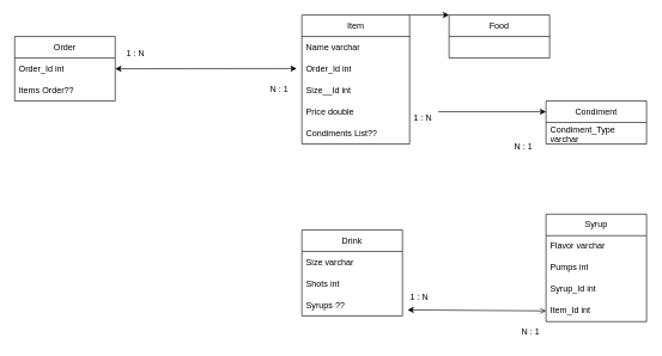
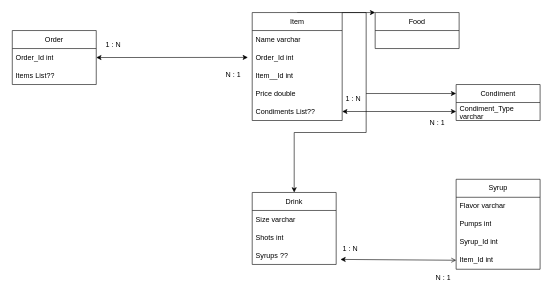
  <mxCell id="0" style=";html=1;" />
  <mxCell id="1" style=";html=1;" parent="0" />
+ <mxCell id="2" value="" style="endArrow=classic;html=1;rounded=0;exitX=0.5;exitY=0;exitDx=0;exitDy=0;entryX=0.5;entryY=0;entryDx=0;entryDy=0;" edge="1" parent="1" source="3" target="9"><mxGeometry width="50" height="50" relative="1" as="geometry"><mxPoint x="380" y="360" as="sourcePoint" /><mxPoint x="430" y="310" as="targetPoint" /><Array as="points"><mxPoint x="610" y="20" /><mxPoint x="610" y="220" /><mxPoint x="490" y="220" /></Array></mxGeometry></mxCell>
  <mxCell id="3" value="Item" style="swimlane;fontStyle=0;childLayout=stackLayout;horizontal=1;startSize=30;horizontalStack=0;resizeParent=1;resizeParentMax=0;resizeLast=0;collapsible=1;marginBottom=0;whiteSpace=wrap;html=1;" vertex="1" parent="1"><mxGeometry x="420" y="20" width="150" height="180" as="geometry"><mxRectangle x="810" y="200" width="60" height="30" as="alternateBounds" /></mxGeometry></mxCell>
  <mxCell id="4" value="Name varchar" style="text;strokeColor=none;fillColor=none;align=left;verticalAlign=middle;spacingLeft=4;spacingRight=4;overflow=hidden;points=[[0,0.5],[1,0.5]];portConstraint=eastwest;rotatable=0;whiteSpace=wrap;html=1;" vertex="1" parent="3"><mxGeometry y="30" width="150" height="30" as="geometry" /></mxCell>
  <mxCell id="5" value="Order_Id int" style="text;strokeColor=none;fillColor=none;align=left;verticalAlign=middle;spacingLeft=4;spacingRight=4;overflow=hidden;points=[[0,0.5],[1,0.5]];portConstraint=eastwest;rotatable=0;whiteSpace=wrap;html=1;" vertex="1" parent="3"><mxGeometry y="60" width="150" height="30" as="geometry" /></mxCell>
- <mxCell id="6" value="Size__Id int" style="text;strokeColor=none;fillColor=none;align=left;verticalAlign=middle;spacingLeft=4;spacingRight=4;overflow=hidden;points=[[0,0.5],[1,0.5]];portConstraint=eastwest;rotatable=0;whiteSpace=wrap;html=1;" vertex="1" parent="3"><mxGeometry y="90" width="150" height="30" as="geometry" /></mxCell>
+ <mxCell id="6" value="Item__Id int" style="text;strokeColor=none;fillColor=none;align=left;verticalAlign=middle;spacingLeft=4;spacingRight=4;overflow=hidden;points=[[0,0.5],[1,0.5]];portConstraint=eastwest;rotatable=0;whiteSpace=wrap;html=1;" vertex="1" parent="3"><mxGeometry y="90" width="150" height="30" as="geometry" /></mxCell>
  <mxCell id="7" value="Price double" style="text;strokeColor=none;fillColor=none;align=left;verticalAlign=middle;spacingLeft=4;spacingRight=4;overflow=hidden;points=[[0,0.5],[1,0.5]];portConstraint=eastwest;rotatable=0;whiteSpace=wrap;html=1;" vertex="1" parent="3"><mxGeometry y="120" width="150" height="30" as="geometry" /></mxCell>
  <mxCell id="8" value="Condiments List??" style="text;strokeColor=none;fillColor=none;align=left;verticalAlign=middle;spacingLeft=4;spacingRight=4;overflow=hidden;points=[[0,0.5],[1,0.5]];portConstraint=eastwest;rotatable=0;whiteSpace=wrap;html=1;" vertex="1" parent="3"><mxGeometry y="150" width="150" height="30" as="geometry" /></mxCell>
  <mxCell id="9" value="Drink" style="swimlane;fontStyle=0;childLayout=stackLayout;horizontal=1;startSize=30;horizontalStack=0;resizeParent=1;resizeParentMax=0;resizeLast=0;collapsible=1;marginBottom=0;whiteSpace=wrap;html=1;" vertex="1" parent="1"><mxGeometry x="420" y="320" width="140" height="120" as="geometry" /></mxCell>
  <mxCell id="10" value="Size varchar" style="text;strokeColor=none;fillColor=none;align=left;verticalAlign=middle;spacingLeft=4;spacingRight=4;overflow=hidden;points=[[0,0.5],[1,0.5]];portConstraint=eastwest;rotatable=0;whiteSpace=wrap;html=1;" vertex="1" parent="9"><mxGeometry y="30" width="140" height="30" as="geometry" /></mxCell>
  <mxCell id="11" value="Shots int" style="text;strokeColor=none;fillColor=none;align=left;verticalAlign=middle;spacingLeft=4;spacingRight=4;overflow=hidden;points=[[0,0.5],[1,0.5]];portConstraint=eastwest;rotatable=0;whiteSpace=wrap;html=1;" vertex="1" parent="9"><mxGeometry y="60" width="140" height="30" as="geometry" /></mxCell>
  <mxCell id="12" value="Syrups ??" style="text;strokeColor=none;fillColor=none;align=left;verticalAlign=middle;spacingLeft=4;spacingRight=4;overflow=hidden;points=[[0,0.5],[1,0.5]];portConstraint=eastwest;rotatable=0;whiteSpace=wrap;html=1;" vertex="1" parent="9"><mxGeometry y="90" width="140" height="30" as="geometry" /></mxCell>
  <mxCell id="13" value="Order" style="swimlane;fontStyle=0;childLayout=stackLayout;horizontal=1;startSize=30;horizontalStack=0;resizeParent=1;resizeParentMax=0;resizeLast=0;collapsible=1;marginBottom=0;whiteSpace=wrap;html=1;" vertex="1" parent="1"><mxGeometry x="20" y="50" width="140" height="90" as="geometry" /></mxCell>
  <mxCell id="14" value="Order_Id int" style="text;strokeColor=none;fillColor=none;align=left;verticalAlign=middle;spacingLeft=4;spacingRight=4;overflow=hidden;points=[[0,0.5],[1,0.5]];portConstraint=eastwest;rotatable=0;whiteSpace=wrap;html=1;" vertex="1" parent="13"><mxGeometry y="30" width="140" height="30" as="geometry" /></mxCell>
- <mxCell id="15" value="Items Order??" style="text;strokeColor=none;fillColor=none;align=left;verticalAlign=middle;spacingLeft=4;spacingRight=4;overflow=hidden;points=[[0,0.5],[1,0.5]];portConstraint=eastwest;rotatable=0;whiteSpace=wrap;html=1;" vertex="1" parent="13"><mxGeometry y="60" width="140" height="30" as="geometry" /></mxCell>
+ <mxCell id="15" value="Items List??" style="text;strokeColor=none;fillColor=none;align=left;verticalAlign=middle;spacingLeft=4;spacingRight=4;overflow=hidden;points=[[0,0.5],[1,0.5]];portConstraint=eastwest;rotatable=0;whiteSpace=wrap;html=1;" vertex="1" parent="13"><mxGeometry y="60" width="140" height="30" as="geometry" /></mxCell>
  <mxCell id="16" value="" style="endArrow=classic;startArrow=classic;html=1;rounded=0;exitX=1;exitY=0.5;exitDx=0;exitDy=0;entryX=-0.048;entryY=0.493;entryDx=0;entryDy=0;entryPerimeter=0;" edge="1" parent="1" source="14" target="5"><mxGeometry width="50" height="50" relative="1" as="geometry"><mxPoint x="230" y="180" as="sourcePoint" /><mxPoint x="280" y="130" as="targetPoint" /></mxGeometry></mxCell>
  <mxCell id="17" value="Food" style="swimlane;fontStyle=0;childLayout=stackLayout;horizontal=1;startSize=30;horizontalStack=0;resizeParent=1;resizeParentMax=0;resizeLast=0;collapsible=1;marginBottom=0;whiteSpace=wrap;html=1;" vertex="1" parent="1"><mxGeometry x="625" y="20" width="140" height="60" as="geometry" /></mxCell>
  <mxCell id="18" value="" style="endArrow=classic;html=1;rounded=0;entryX=0;entryY=0;entryDx=0;entryDy=0;" edge="1" parent="1" target="17"><mxGeometry width="50" height="50" relative="1" as="geometry"><mxPoint x="570" y="20" as="sourcePoint" /><mxPoint x="620" y="-30" as="targetPoint" /></mxGeometry></mxCell>
  <mxCell id="19" value="Condiment" style="swimlane;fontStyle=0;childLayout=stackLayout;horizontal=1;startSize=30;horizontalStack=0;resizeParent=1;resizeParentMax=0;resizeLast=0;collapsible=1;marginBottom=0;whiteSpace=wrap;html=1;" vertex="1" parent="1"><mxGeometry x="760" y="140" width="140" height="60" as="geometry" /></mxCell>
  <mxCell id="20" value="Condiment_Type varchar" style="text;strokeColor=none;fillColor=none;align=left;verticalAlign=middle;spacingLeft=4;spacingRight=4;overflow=hidden;points=[[0,0.5],[1,0.5]];portConstraint=eastwest;rotatable=0;whiteSpace=wrap;html=1;" vertex="1" parent="19"><mxGeometry y="30" width="140" height="30" as="geometry" /></mxCell>
  <mxCell id="21" value="" style="endArrow=classic;html=1;rounded=0;entryX=0;entryY=0.25;entryDx=0;entryDy=0;" edge="1" parent="1" target="19"><mxGeometry width="50" height="50" relative="1" as="geometry"><mxPoint x="610" y="155" as="sourcePoint" /><mxPoint x="660" y="100" as="targetPoint" /></mxGeometry></mxCell>
+ <mxCell id="22" value="" style="endArrow=classic;startArrow=classic;html=1;rounded=0;exitX=1;exitY=0.5;exitDx=0;exitDy=0;entryX=0;entryY=0.5;entryDx=0;entryDy=0;" edge="1" parent="1" source="8" target="20"><mxGeometry width="50" height="50" relative="1" as="geometry"><mxPoint x="600" y="210" as="sourcePoint" /><mxPoint x="650" y="160" as="targetPoint" /></mxGeometry></mxCell>
  <mxCell id="23" value="Syrup" style="swimlane;fontStyle=0;childLayout=stackLayout;horizontal=1;startSize=30;horizontalStack=0;resizeParent=1;resizeParentMax=0;resizeLast=0;collapsible=1;marginBottom=0;whiteSpace=wrap;html=1;" vertex="1" parent="1"><mxGeometry x="760" y="298" width="140" height="150" as="geometry" /></mxCell>
  <mxCell id="24" value="Flavor varchar" style="text;strokeColor=none;fillColor=none;align=left;verticalAlign=middle;spacingLeft=4;spacingRight=4;overflow=hidden;points=[[0,0.5],[1,0.5]];portConstraint=eastwest;rotatable=0;whiteSpace=wrap;html=1;" vertex="1" parent="23"><mxGeometry y="30" width="140" height="30" as="geometry" /></mxCell>
  <mxCell id="25" value="Pumps int" style="text;strokeColor=none;fillColor=none;align=left;verticalAlign=middle;spacingLeft=4;spacingRight=4;overflow=hidden;points=[[0,0.5],[1,0.5]];portConstraint=eastwest;rotatable=0;whiteSpace=wrap;html=1;" vertex="1" parent="23"><mxGeometry y="60" width="140" height="30" as="geometry" /></mxCell>
  <mxCell id="26" value="Syrup_Id int" style="text;strokeColor=none;fillColor=none;align=left;verticalAlign=middle;spacingLeft=4;spacingRight=4;overflow=hidden;points=[[0,0.5],[1,0.5]];portConstraint=eastwest;rotatable=0;whiteSpace=wrap;html=1;" vertex="1" parent="23"><mxGeometry y="90" width="140" height="30" as="geometry" /></mxCell>
  <mxCell id="27" value="Item_Id int" style="text;strokeColor=none;fillColor=none;align=left;verticalAlign=middle;spacingLeft=4;spacingRight=4;overflow=hidden;points=[[0,0.5],[1,0.5]];portConstraint=eastwest;rotatable=0;whiteSpace=wrap;html=1;" vertex="1" parent="23"><mxGeometry y="120" width="140" height="30" as="geometry" /></mxCell>
  <mxCell id="28" value="" style="endArrow=open;startArrow=classic;html=1;rounded=0;exitX=1.051;exitY=0.72;exitDx=0;exitDy=0;exitPerimeter=0;entryX=0;entryY=0.5;entryDx=0;entryDy=0;" edge="1" parent="1" source="12" target="27"><mxGeometry width="50" height="50" relative="1" as="geometry"><mxPoint x="590" y="390" as="sourcePoint" /><mxPoint x="640" y="340" as="targetPoint" /></mxGeometry></mxCell>
  <mxCell id="29" value="N : 1" style="text;strokeColor=none;fillColor=none;align=left;verticalAlign=top;spacingLeft=4;spacingRight=4;overflow=hidden;rotatable=0;points=[[0,0.5],[1,0.5]];portConstraint=eastwest;whiteSpace=wrap;html=1;" vertex="1" parent="1"><mxGeometry x="710" y="190" width="40" height="26" as="geometry" /></mxCell>
  <mxCell id="30" value="1 : N" style="text;strokeColor=none;fillColor=none;align=left;verticalAlign=top;spacingLeft=4;spacingRight=4;overflow=hidden;rotatable=0;points=[[0,0.5],[1,0.5]];portConstraint=eastwest;whiteSpace=wrap;html=1;" vertex="1" parent="1"><mxGeometry x="565" y="400" width="50" height="26" as="geometry" /></mxCell>
  <mxCell id="31" value="1 : N" style="text;strokeColor=none;fillColor=none;align=left;verticalAlign=top;spacingLeft=4;spacingRight=4;overflow=hidden;rotatable=0;points=[[0,0.5],[1,0.5]];portConstraint=eastwest;whiteSpace=wrap;html=1;" vertex="1" parent="1"><mxGeometry x="570" y="150" width="40" height="26" as="geometry" /></mxCell>
  <mxCell id="32" value="N : 1" style="text;strokeColor=none;fillColor=none;align=left;verticalAlign=top;spacingLeft=4;spacingRight=4;overflow=hidden;rotatable=0;points=[[0,0.5],[1,0.5]];portConstraint=eastwest;whiteSpace=wrap;html=1;" vertex="1" parent="1"><mxGeometry x="720" y="448" width="40" height="26" as="geometry" /></mxCell>
  <mxCell id="33" value="1 : N" style="text;strokeColor=none;fillColor=none;align=left;verticalAlign=top;spacingLeft=4;spacingRight=4;overflow=hidden;rotatable=0;points=[[0,0.5],[1,0.5]];portConstraint=eastwest;whiteSpace=wrap;html=1;" vertex="1" parent="1"><mxGeometry x="170" y="60" width="40" height="26" as="geometry" /></mxCell>
  <mxCell id="34" value="N : 1" style="text;strokeColor=none;fillColor=none;align=left;verticalAlign=top;spacingLeft=4;spacingRight=4;overflow=hidden;rotatable=0;points=[[0,0.5],[1,0.5]];portConstraint=eastwest;whiteSpace=wrap;html=1;" vertex="1" parent="1"><mxGeometry x="370" y="110" width="40" height="26" as="geometry" /></mxCell>
